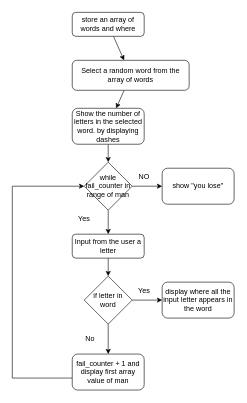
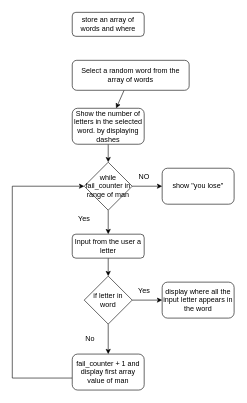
  <mxCell id="0" />
  <mxCell id="1" parent="0" />
- <mxCell id="2" value="" style="edgeStyle=none;rounded=0;orthogonalLoop=1;jettySize=auto;html=1;" edge="1" parent="1" source="3" target="7"><mxGeometry relative="1" as="geometry" /></mxCell>
  <mxCell id="3" value="store an array of words and where" style="rounded=1;whiteSpace=wrap;html=1;fontSize=12;glass=0;strokeWidth=1;shadow=0;" parent="1" vertex="1"><mxGeometry x="120" y="20" width="120" height="40" as="geometry" /></mxCell>
  <mxCell id="4" value="" style="edgeStyle=none;rounded=0;orthogonalLoop=1;jettySize=auto;html=1;" edge="1" parent="1" source="5" target="16"><mxGeometry relative="1" as="geometry" /></mxCell>
  <mxCell id="5" value="Input from the user a letter" style="rounded=1;whiteSpace=wrap;html=1;fontSize=12;glass=0;strokeWidth=1;shadow=0;" parent="1" vertex="1"><mxGeometry x="120" y="390" width="120" height="40" as="geometry" /></mxCell>
  <mxCell id="6" value="" style="edgeStyle=none;rounded=0;orthogonalLoop=1;jettySize=auto;html=1;" edge="1" parent="1" source="7" target="9"><mxGeometry relative="1" as="geometry" /></mxCell>
  <mxCell id="7" value="Select a random word from the array of words" style="rounded=1;whiteSpace=wrap;html=1;" vertex="1" parent="1"><mxGeometry x="120" y="100" width="195" height="50" as="geometry" /></mxCell>
  <mxCell id="8" value="" style="edgeStyle=none;rounded=0;orthogonalLoop=1;jettySize=auto;html=1;" edge="1" parent="1" source="9" target="12"><mxGeometry relative="1" as="geometry" /></mxCell>
  <mxCell id="9" value="Show the number of letters in the selected word. by displaying dashes" style="rounded=1;whiteSpace=wrap;html=1;" vertex="1" parent="1"><mxGeometry x="120" y="180" width="120" height="60" as="geometry" /></mxCell>
  <mxCell id="10" value="" style="edgeStyle=none;rounded=0;orthogonalLoop=1;jettySize=auto;html=1;" edge="1" parent="1" source="12" target="13"><mxGeometry relative="1" as="geometry" /></mxCell>
  <mxCell id="11" style="edgeStyle=none;rounded=0;orthogonalLoop=1;jettySize=auto;html=1;exitX=0.5;exitY=1;exitDx=0;exitDy=0;entryX=0.5;entryY=0;entryDx=0;entryDy=0;" edge="1" parent="1" source="12" target="5"><mxGeometry relative="1" as="geometry" /></mxCell>
  <mxCell id="12" value="while fail_counter in range of man" style="rhombus;whiteSpace=wrap;html=1;" vertex="1" parent="1"><mxGeometry x="140" y="270" width="80" height="80" as="geometry" /></mxCell>
  <mxCell id="13" value="show &quot;you lose&quot;" style="rounded=1;whiteSpace=wrap;html=1;" vertex="1" parent="1"><mxGeometry x="270" y="280" width="120" height="60" as="geometry" /></mxCell>
  <mxCell id="14" value="" style="edgeStyle=none;rounded=0;orthogonalLoop=1;jettySize=auto;html=1;" edge="1" parent="1" source="16" target="17"><mxGeometry relative="1" as="geometry" /></mxCell>
  <mxCell id="15" value="" style="edgeStyle=none;rounded=0;orthogonalLoop=1;jettySize=auto;html=1;" edge="1" parent="1" source="16" target="19"><mxGeometry relative="1" as="geometry" /></mxCell>
  <mxCell id="16" value="if letter in word" style="rhombus;whiteSpace=wrap;html=1;" vertex="1" parent="1"><mxGeometry x="140" y="460" width="80" height="80" as="geometry" /></mxCell>
  <mxCell id="17" value="display where all the input letter appears in the word" style="rounded=1;whiteSpace=wrap;html=1;" vertex="1" parent="1"><mxGeometry x="270" y="470" width="120" height="60" as="geometry" /></mxCell>
  <mxCell id="18" style="edgeStyle=orthogonalEdgeStyle;rounded=0;orthogonalLoop=1;jettySize=auto;html=1;entryX=0;entryY=0.5;entryDx=0;entryDy=0;" edge="1" parent="1" source="19" target="12"><mxGeometry relative="1" as="geometry"><Array as="points"><mxPoint x="20" y="630" /><mxPoint x="20" y="310" /></Array></mxGeometry></mxCell>
  <mxCell id="19" value="fail_counter + 1 and display first array value of man" style="rounded=1;whiteSpace=wrap;html=1;" vertex="1" parent="1"><mxGeometry x="120" y="590" width="120" height="60" as="geometry" /></mxCell>
  <mxCell id="20" value="NO" style="text;html=1;strokeColor=none;fillColor=none;align=center;verticalAlign=middle;whiteSpace=wrap;rounded=0;" vertex="1" parent="1"><mxGeometry x="210" y="280" width="60" height="30" as="geometry" /></mxCell>
  <mxCell id="21" value="Yes" style="text;html=1;strokeColor=none;fillColor=none;align=center;verticalAlign=middle;whiteSpace=wrap;rounded=0;" vertex="1" parent="1"><mxGeometry x="110" y="350" width="60" height="30" as="geometry" /></mxCell>
  <mxCell id="22" value="Yes" style="text;html=1;strokeColor=none;fillColor=none;align=center;verticalAlign=middle;whiteSpace=wrap;rounded=0;" vertex="1" parent="1"><mxGeometry x="210" y="470" width="60" height="30" as="geometry" /></mxCell>
  <mxCell id="23" value="No" style="text;html=1;strokeColor=none;fillColor=none;align=center;verticalAlign=middle;whiteSpace=wrap;rounded=0;" vertex="1" parent="1"><mxGeometry x="120" y="550" width="60" height="30" as="geometry" /></mxCell>
